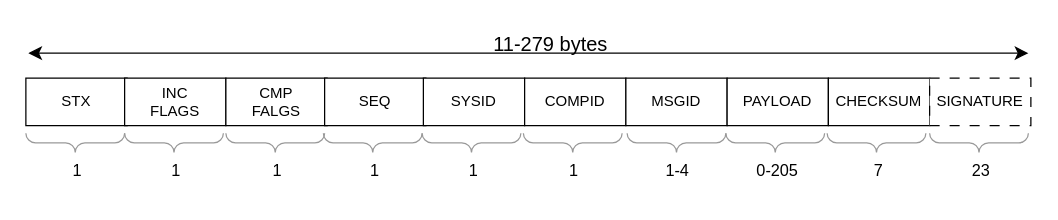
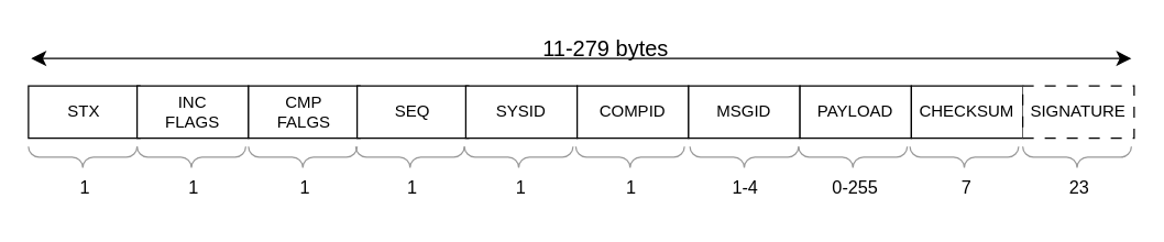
  <mxCell id="0" />
  <mxCell id="1" parent="0" />
  <mxCell id="2" value="STX" style="rounded=0;whiteSpace=wrap;html=1;" parent="1" vertex="1"><mxGeometry x="20" y="62" width="81" height="38" as="geometry" /></mxCell>
  <mxCell id="3" value="INC&lt;br&gt;FLAGS" style="rounded=0;whiteSpace=wrap;html=1;" parent="1" vertex="1"><mxGeometry x="99" y="62" width="81" height="38" as="geometry" /></mxCell>
  <mxCell id="4" value="CMP&lt;br&gt;FALGS" style="rounded=0;whiteSpace=wrap;html=1;" parent="1" vertex="1"><mxGeometry x="180" y="62" width="81" height="38" as="geometry" /></mxCell>
  <mxCell id="5" value="SEQ" style="rounded=0;whiteSpace=wrap;html=1;" parent="1" vertex="1"><mxGeometry x="259" y="62" width="81" height="38" as="geometry" /></mxCell>
  <mxCell id="6" value="SYSID" style="rounded=0;whiteSpace=wrap;html=1;" parent="1" vertex="1"><mxGeometry x="338" y="62" width="81" height="38" as="geometry" /></mxCell>
  <mxCell id="7" value="COMPID" style="rounded=0;whiteSpace=wrap;html=1;" parent="1" vertex="1"><mxGeometry x="419" y="62" width="81" height="38" as="geometry" /></mxCell>
  <mxCell id="8" value="MSGID" style="rounded=0;whiteSpace=wrap;html=1;" parent="1" vertex="1"><mxGeometry x="500" y="62" width="81" height="38" as="geometry" /></mxCell>
  <mxCell id="9" value="PAYLOAD" style="rounded=0;whiteSpace=wrap;html=1;" parent="1" vertex="1"><mxGeometry x="581" y="62" width="81" height="38" as="geometry" /></mxCell>
  <mxCell id="10" value="CHECKSUM" style="rounded=0;whiteSpace=wrap;html=1;" parent="1" vertex="1"><mxGeometry x="662" y="62" width="81" height="38" as="geometry" /></mxCell>
  <mxCell id="11" value="SIGNATURE" style="rounded=0;whiteSpace=wrap;html=1;dashed=1;dashPattern=8 8;" parent="1" vertex="1"><mxGeometry x="743" y="62" width="81" height="38" as="geometry" /></mxCell>
  <mxCell id="12" value="" style="labelPosition=right;align=left;strokeWidth=1;shape=mxgraph.mockup.markup.curlyBrace;html=1;shadow=0;dashed=0;strokeColor=#999999;direction=north;rotation=-90;" parent="1" vertex="1"><mxGeometry x="51.75" y="74.25" width="15.5" height="79" as="geometry" /></mxCell>
  <mxCell id="13" value="1" style="text;html=1;align=center;verticalAlign=middle;resizable=0;points=[];autosize=1;strokeColor=none;fillColor=none;fontSize=13;" parent="1" vertex="1"><mxGeometry x="48" y="122" width="25" height="28" as="geometry" /></mxCell>
  <mxCell id="14" value="" style="labelPosition=right;align=left;strokeWidth=1;shape=mxgraph.mockup.markup.curlyBrace;html=1;shadow=0;dashed=0;strokeColor=#999999;direction=north;rotation=-90;" parent="1" vertex="1"><mxGeometry x="130.75" y="74.25" width="15.5" height="79" as="geometry" /></mxCell>
  <mxCell id="15" value="1" style="text;html=1;align=center;verticalAlign=middle;resizable=0;points=[];autosize=1;strokeColor=none;fillColor=none;fontSize=13;" parent="1" vertex="1"><mxGeometry x="127" y="122" width="25" height="28" as="geometry" /></mxCell>
  <mxCell id="16" value="" style="labelPosition=right;align=left;strokeWidth=1;shape=mxgraph.mockup.markup.curlyBrace;html=1;shadow=0;dashed=0;strokeColor=#999999;direction=north;rotation=-90;" parent="1" vertex="1"><mxGeometry x="211.75" y="74.25" width="15.5" height="79" as="geometry" /></mxCell>
  <mxCell id="17" value="1" style="text;html=1;align=center;verticalAlign=middle;resizable=0;points=[];autosize=1;strokeColor=none;fillColor=none;fontSize=13;" parent="1" vertex="1"><mxGeometry x="208" y="122" width="25" height="28" as="geometry" /></mxCell>
  <mxCell id="18" value="" style="labelPosition=right;align=left;strokeWidth=1;shape=mxgraph.mockup.markup.curlyBrace;html=1;shadow=0;dashed=0;strokeColor=#999999;direction=north;rotation=-90;" parent="1" vertex="1"><mxGeometry x="289.75" y="74.25" width="15.5" height="79" as="geometry" /></mxCell>
  <mxCell id="19" value="1" style="text;html=1;align=center;verticalAlign=middle;resizable=0;points=[];autosize=1;strokeColor=none;fillColor=none;fontSize=13;" parent="1" vertex="1"><mxGeometry x="286" y="122" width="25" height="28" as="geometry" /></mxCell>
  <mxCell id="20" value="" style="labelPosition=right;align=left;strokeWidth=1;shape=mxgraph.mockup.markup.curlyBrace;html=1;shadow=0;dashed=0;strokeColor=#999999;direction=north;rotation=-90;" parent="1" vertex="1"><mxGeometry x="368.75" y="74.25" width="15.5" height="79" as="geometry" /></mxCell>
  <mxCell id="21" value="1" style="text;html=1;align=center;verticalAlign=middle;resizable=0;points=[];autosize=1;strokeColor=none;fillColor=none;fontSize=13;" parent="1" vertex="1"><mxGeometry x="365" y="122" width="25" height="28" as="geometry" /></mxCell>
  <mxCell id="22" value="" style="labelPosition=right;align=left;strokeWidth=1;shape=mxgraph.mockup.markup.curlyBrace;html=1;shadow=0;dashed=0;strokeColor=#999999;direction=north;rotation=-90;" parent="1" vertex="1"><mxGeometry x="449.75" y="74.25" width="15.5" height="79" as="geometry" /></mxCell>
  <mxCell id="23" value="1&amp;nbsp;" style="text;html=1;align=center;verticalAlign=middle;resizable=0;points=[];autosize=1;strokeColor=none;fillColor=none;fontSize=13;" parent="1" vertex="1"><mxGeometry x="445" y="122" width="29" height="28" as="geometry" /></mxCell>
  <mxCell id="24" value="" style="labelPosition=right;align=left;strokeWidth=1;shape=mxgraph.mockup.markup.curlyBrace;html=1;shadow=0;dashed=0;strokeColor=#999999;direction=north;rotation=-90;" parent="1" vertex="1"><mxGeometry x="532.75" y="74.25" width="15.5" height="79" as="geometry" /></mxCell>
  <mxCell id="25" value="1-4" style="text;html=1;align=center;verticalAlign=middle;resizable=0;points=[];autosize=1;strokeColor=none;fillColor=none;fontSize=13;" parent="1" vertex="1"><mxGeometry x="522" y="122" width="37" height="28" as="geometry" /></mxCell>
  <mxCell id="26" value="" style="labelPosition=right;align=left;strokeWidth=1;shape=mxgraph.mockup.markup.curlyBrace;html=1;shadow=0;dashed=0;strokeColor=#999999;direction=north;rotation=-90;" parent="1" vertex="1"><mxGeometry x="611.75" y="74.25" width="15.5" height="79" as="geometry" /></mxCell>
- <mxCell id="27" value="0-205" style="text;html=1;align=center;verticalAlign=middle;resizable=0;points=[];autosize=1;strokeColor=none;fillColor=none;fontSize=13;" parent="1" vertex="1"><mxGeometry x="595" y="122" width="51" height="28" as="geometry" /></mxCell>
+ <mxCell id="27" value="0-255" style="text;html=1;align=center;verticalAlign=middle;resizable=0;points=[];autosize=1;strokeColor=none;fillColor=none;fontSize=13;" parent="1" vertex="1"><mxGeometry x="595" y="122" width="51" height="28" as="geometry" /></mxCell>
  <mxCell id="28" value="" style="labelPosition=right;align=left;strokeWidth=1;shape=mxgraph.mockup.markup.curlyBrace;html=1;shadow=0;dashed=0;strokeColor=#999999;direction=north;rotation=-90;" parent="1" vertex="1"><mxGeometry x="692.75" y="74.25" width="15.5" height="79" as="geometry" /></mxCell>
  <mxCell id="29" value="7" style="text;html=1;align=center;verticalAlign=middle;resizable=0;points=[];autosize=1;strokeColor=none;fillColor=none;fontSize=13;" parent="1" vertex="1"><mxGeometry x="689" y="122" width="25" height="28" as="geometry" /></mxCell>
  <mxCell id="30" value="" style="labelPosition=right;align=left;strokeWidth=1;shape=mxgraph.mockup.markup.curlyBrace;html=1;shadow=0;dashed=0;strokeColor=#999999;direction=north;rotation=-90;" parent="1" vertex="1"><mxGeometry x="774.75" y="74.25" width="15.5" height="79" as="geometry" /></mxCell>
  <mxCell id="31" value="23" style="text;html=1;align=center;verticalAlign=middle;resizable=0;points=[];autosize=1;strokeColor=none;fillColor=none;fontSize=13;" parent="1" vertex="1"><mxGeometry x="768" y="122" width="32" height="28" as="geometry" /></mxCell>
  <mxCell id="32" value="" style="endArrow=classic;startArrow=classic;html=1;rounded=0;fontSize=12;startSize=8;endSize=8;curved=1;" edge="1" parent="1"><mxGeometry width="50" height="50" relative="1" as="geometry"><mxPoint x="22" y="42" as="sourcePoint" /><mxPoint x="822" y="42" as="targetPoint" /></mxGeometry></mxCell>
  <mxCell id="33" value="11-279 bytes" style="text;html=1;align=center;verticalAlign=middle;whiteSpace=wrap;rounded=0;fontSize=16;" vertex="1" parent="1"><mxGeometry x="386" y="20" width="108" height="30" as="geometry" /></mxCell>
